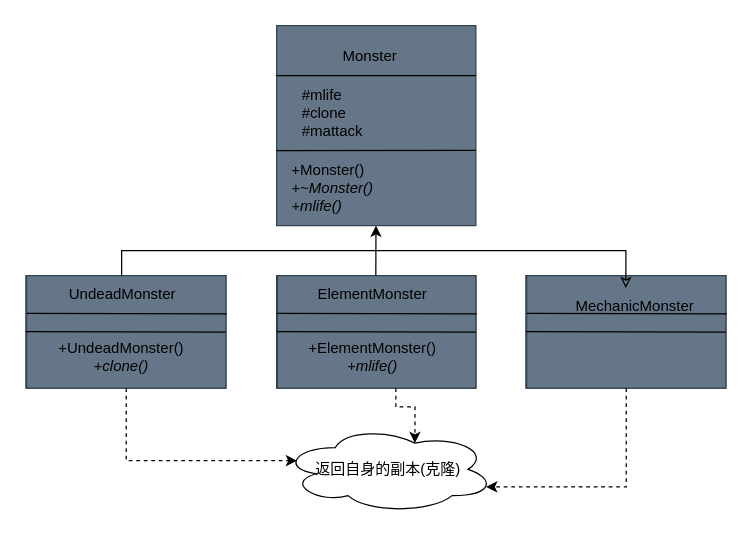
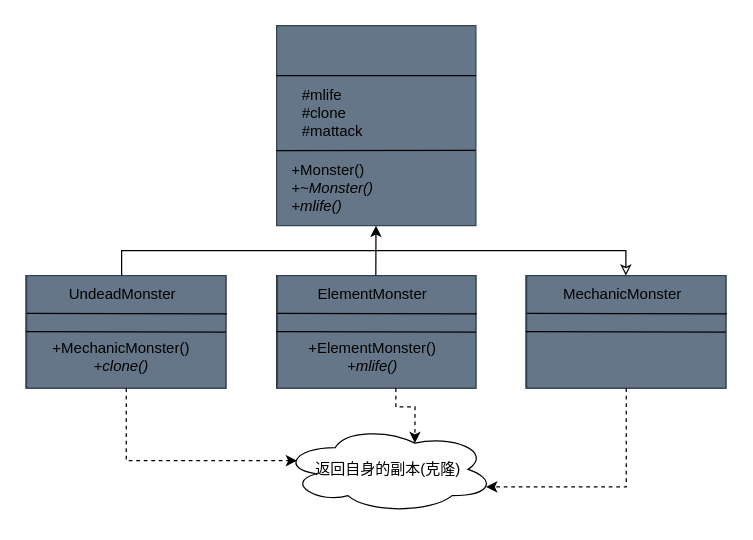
  <mxCell id="0" />
  <mxCell id="1" parent="0" />
  <mxCell id="2" value="" style="group" vertex="1" connectable="0" parent="1"><mxGeometry x="20" y="220" width="160" height="90" as="geometry" /></mxCell>
  <mxCell id="3" value="" style="group;fillColor=#eeeeee;strokeColor=#36393d;container=0;" vertex="1" connectable="0" parent="2"><mxGeometry width="160" height="90" as="geometry" /></mxCell>
  <mxCell id="4" value="" style="whiteSpace=wrap;html=1;fillColor=#647687;strokeColor=#314354;fontColor=#ffffff;" vertex="1" parent="2"><mxGeometry x="0.637" width="159.363" height="90" as="geometry" /></mxCell>
  <mxCell id="5" value="" style="edgeStyle=none;orthogonalLoop=1;jettySize=auto;html=1;endArrow=none;endFill=0;entryX=1.004;entryY=0.341;entryDx=0;entryDy=0;entryPerimeter=0;rounded=0;" edge="1" parent="2" target="4"><mxGeometry width="100" relative="1" as="geometry"><mxPoint x="0.637" y="30.23" as="sourcePoint" /><mxPoint x="128.0" y="30" as="targetPoint" /><Array as="points" /></mxGeometry></mxCell>
  <mxCell id="6" value="" style="edgeStyle=none;orthogonalLoop=1;jettySize=auto;html=1;endArrow=none;endFill=0;entryX=1.004;entryY=0.341;entryDx=0;entryDy=0;entryPerimeter=0;rounded=0;" edge="1" parent="2"><mxGeometry width="100" relative="1" as="geometry"><mxPoint y="44.77" as="sourcePoint" /><mxPoint x="160" y="45.23" as="targetPoint" /><Array as="points" /></mxGeometry></mxCell>
  <mxCell id="7" value="UndeadMonster" style="text;html=1;align=center;verticalAlign=middle;resizable=0;points=[];autosize=1;strokeColor=none;fillColor=none;" vertex="1" parent="2"><mxGeometry x="21.567" width="110" height="30" as="geometry" /></mxCell>
- <mxCell id="8" value="+UndeadMonster()&lt;br&gt;&lt;i&gt;+clone()&lt;/i&gt;" style="text;html=1;align=center;verticalAlign=middle;resizable=0;points=[];autosize=1;strokeColor=none;fillColor=none;" vertex="1" parent="2"><mxGeometry x="16.255" y="45" width="120" height="40" as="geometry" /></mxCell>
+ <mxCell id="8" value="+MechanicMonster()&lt;br&gt;&lt;i&gt;+clone()&lt;/i&gt;" style="text;html=1;align=center;verticalAlign=middle;resizable=0;points=[];autosize=1;strokeColor=none;fillColor=none;" vertex="1" parent="2"><mxGeometry x="16.255" y="45" width="120" height="40" as="geometry" /></mxCell>
  <mxCell id="9" value="" style="group" vertex="1" connectable="0" parent="1"><mxGeometry x="220.6" y="220" width="159.4" height="90" as="geometry" /></mxCell>
  <mxCell id="10" value="" style="group;fillColor=#eeeeee;strokeColor=#36393d;container=0;" vertex="1" connectable="0" parent="9"><mxGeometry width="159.4" height="90" as="geometry" /></mxCell>
  <mxCell id="11" value="" style="whiteSpace=wrap;html=1;fillColor=#647687;strokeColor=#314354;fontColor=#ffffff;" vertex="1" parent="9"><mxGeometry x="0.635" width="158.765" height="90" as="geometry" /></mxCell>
  <mxCell id="12" value="" style="edgeStyle=none;orthogonalLoop=1;jettySize=auto;html=1;endArrow=none;endFill=0;entryX=1.004;entryY=0.341;entryDx=0;entryDy=0;entryPerimeter=0;rounded=0;" edge="1" parent="9" target="11"><mxGeometry width="100" relative="1" as="geometry"><mxPoint x="0.635" y="30.23" as="sourcePoint" /><mxPoint x="127.52" y="30" as="targetPoint" /><Array as="points" /></mxGeometry></mxCell>
  <mxCell id="13" value="" style="edgeStyle=none;orthogonalLoop=1;jettySize=auto;html=1;endArrow=none;endFill=0;entryX=1.004;entryY=0.341;entryDx=0;entryDy=0;entryPerimeter=0;rounded=0;" edge="1" parent="9"><mxGeometry width="100" relative="1" as="geometry"><mxPoint y="44.77" as="sourcePoint" /><mxPoint x="159.4" y="45.23" as="targetPoint" /><Array as="points" /></mxGeometry></mxCell>
  <mxCell id="14" value="ElementMonster" style="text;html=1;align=center;verticalAlign=middle;resizable=0;points=[];autosize=1;strokeColor=none;fillColor=none;" vertex="1" parent="9"><mxGeometry x="21.486" width="110" height="30" as="geometry" /></mxCell>
  <mxCell id="15" value="+ElementMonster()&lt;br&gt;&lt;i&gt;+mlife()&lt;/i&gt;" style="text;html=1;align=center;verticalAlign=middle;resizable=0;points=[];autosize=1;strokeColor=none;fillColor=none;" vertex="1" parent="9"><mxGeometry x="11.194" y="45" width="130" height="40" as="geometry" /></mxCell>
  <mxCell id="16" value="" style="group" vertex="1" connectable="0" parent="1"><mxGeometry x="420" y="220" width="160" height="90" as="geometry" /></mxCell>
  <mxCell id="17" value="" style="group;fillColor=#eeeeee;strokeColor=#36393d;container=0;" vertex="1" connectable="0" parent="16"><mxGeometry width="160" height="90" as="geometry" /></mxCell>
  <mxCell id="18" value="" style="whiteSpace=wrap;html=1;fillColor=#647687;strokeColor=#314354;fontColor=#ffffff;" vertex="1" parent="16"><mxGeometry x="0.637" width="159.363" height="90" as="geometry" /></mxCell>
  <mxCell id="19" value="" style="edgeStyle=none;orthogonalLoop=1;jettySize=auto;html=1;endArrow=none;endFill=0;entryX=1.004;entryY=0.341;entryDx=0;entryDy=0;entryPerimeter=0;rounded=0;" edge="1" parent="16" target="18"><mxGeometry width="100" relative="1" as="geometry"><mxPoint x="0.637" y="30.23" as="sourcePoint" /><mxPoint x="128.0" y="30" as="targetPoint" /><Array as="points" /></mxGeometry></mxCell>
  <mxCell id="20" value="" style="edgeStyle=none;orthogonalLoop=1;jettySize=auto;html=1;endArrow=none;endFill=0;entryX=1.004;entryY=0.341;entryDx=0;entryDy=0;entryPerimeter=0;rounded=0;" edge="1" parent="16"><mxGeometry width="100" relative="1" as="geometry"><mxPoint y="44.77" as="sourcePoint" /><mxPoint x="160" y="45.23" as="targetPoint" /><Array as="points" /></mxGeometry></mxCell>
- <mxCell id="21" value="MechanicMonster" style="text;html=1;align=center;verticalAlign=middle;resizable=0;points=[];autosize=1;strokeColor=none;fillColor=none;" vertex="1" parent="16"><mxGeometry x="26.567" y="10" width="120" height="30" as="geometry" /></mxCell>
+ <mxCell id="21" value="MechanicMonster" style="text;html=1;align=center;verticalAlign=middle;resizable=0;points=[];autosize=1;strokeColor=none;fillColor=none;" vertex="1" parent="16"><mxGeometry x="16.567" width="120" height="30" as="geometry" /></mxCell>
  <mxCell id="22" value="" style="whiteSpace=wrap;html=1;fillColor=#647687;strokeColor=#314354;fontColor=#ffffff;" vertex="1" parent="1"><mxGeometry x="220.6" y="20" width="159.4" height="160" as="geometry" /></mxCell>
  <mxCell id="23" value="" style="edgeStyle=none;orthogonalLoop=1;jettySize=auto;html=1;endArrow=none;endFill=0;entryX=1;entryY=0.25;entryDx=0;entryDy=0;rounded=0;exitX=0;exitY=0.25;exitDx=0;exitDy=0;" edge="1" parent="1" target="22" source="22"><mxGeometry width="100" relative="1" as="geometry"><mxPoint x="220.6" y="120.23" as="sourcePoint" /><mxPoint x="340.48" y="120" as="targetPoint" /><Array as="points" /></mxGeometry></mxCell>
  <mxCell id="24" value="" style="edgeStyle=none;orthogonalLoop=1;jettySize=auto;html=1;endArrow=none;endFill=0;entryX=0.999;entryY=0.624;entryDx=0;entryDy=0;entryPerimeter=0;rounded=0;" edge="1" parent="1" target="22"><mxGeometry width="100" relative="1" as="geometry"><mxPoint x="220.6" y="120" as="sourcePoint" /><mxPoint x="371.2" y="120.46" as="targetPoint" /><Array as="points" /></mxGeometry></mxCell>
- <mxCell id="25" value="Monster" style="text;html=1;align=center;verticalAlign=middle;resizable=0;points=[];autosize=1;strokeColor=none;fillColor=none;" vertex="1" parent="1"><mxGeometry x="260.3" y="30" width="70" height="30" as="geometry" /></mxCell>
  <mxCell id="26" value="&lt;div style=&quot;text-align: left;&quot;&gt;&lt;span style=&quot;background-color: initial;&quot;&gt;#mlife&lt;/span&gt;&lt;/div&gt;&lt;div style=&quot;text-align: left;&quot;&gt;&lt;span style=&quot;background-color: initial;&quot;&gt;#clone&lt;/span&gt;&lt;/div&gt;&lt;div style=&quot;text-align: left;&quot;&gt;&lt;span style=&quot;background-color: initial;&quot;&gt;#mattack&lt;/span&gt;&lt;/div&gt;" style="text;html=1;align=center;verticalAlign=middle;resizable=0;points=[];autosize=1;strokeColor=none;fillColor=none;" vertex="1" parent="1"><mxGeometry x="230" y="60" width="70" height="60" as="geometry" /></mxCell>
  <mxCell id="27" value="&lt;div style=&quot;text-align: left;&quot;&gt;+Monster()&lt;/div&gt;&lt;span style=&quot;&quot;&gt;&lt;i&gt;&lt;div style=&quot;text-align: left;&quot;&gt;&lt;span style=&quot;background-color: initial;&quot;&gt;+~Monster()&lt;/span&gt;&lt;/div&gt;&lt;div style=&quot;text-align: left;&quot;&gt;&lt;span style=&quot;background-color: initial;&quot;&gt;+mlife()&lt;/span&gt;&lt;/div&gt;&lt;/i&gt;&lt;/span&gt;" style="text;html=1;align=center;verticalAlign=middle;resizable=0;points=[];autosize=1;strokeColor=none;fillColor=none;" vertex="1" parent="1"><mxGeometry x="220" y="120" width="90" height="60" as="geometry" /></mxCell>
  <mxCell id="28" style="edgeStyle=none;html=1;exitX=0.526;exitY=-0.005;exitDx=0;exitDy=0;exitPerimeter=0;" edge="1" parent="1" source="14" target="22"><mxGeometry relative="1" as="geometry"><Array as="points"><mxPoint x="300" y="210" /></Array></mxGeometry></mxCell>
  <mxCell id="29" style="edgeStyle=orthogonalEdgeStyle;html=1;endArrow=classic;endFill=0;rounded=0;" edge="1" parent="1" source="7" target="21"><mxGeometry relative="1" as="geometry"><mxPoint x="300" y="200" as="targetPoint" /><Array as="points"><mxPoint x="97" y="200" /><mxPoint x="500" y="200" /></Array></mxGeometry></mxCell>
  <mxCell id="30" value="返回自身的副本(克隆)" style="ellipse;shape=cloud;whiteSpace=wrap;html=1;" vertex="1" parent="1"><mxGeometry x="225" y="340" width="170" height="70" as="geometry" /></mxCell>
  <mxCell id="31" style="edgeStyle=orthogonalEdgeStyle;rounded=0;html=1;entryX=0.625;entryY=0.2;entryDx=0;entryDy=0;entryPerimeter=0;endArrow=classic;endFill=1;dashed=1;" edge="1" parent="1" source="11" target="30"><mxGeometry relative="1" as="geometry"><Array as="points"><mxPoint x="316" y="325" /></Array></mxGeometry></mxCell>
  <mxCell id="32" style="edgeStyle=orthogonalEdgeStyle;rounded=0;html=1;entryX=0.96;entryY=0.7;entryDx=0;entryDy=0;entryPerimeter=0;dashed=1;endArrow=classic;endFill=1;" edge="1" parent="1" source="18" target="30"><mxGeometry relative="1" as="geometry"><Array as="points"><mxPoint x="500" y="389" /></Array></mxGeometry></mxCell>
  <mxCell id="33" style="edgeStyle=orthogonalEdgeStyle;rounded=0;html=1;entryX=0.07;entryY=0.4;entryDx=0;entryDy=0;entryPerimeter=0;dashed=1;endArrow=classic;endFill=1;" edge="1" parent="1" source="4" target="30"><mxGeometry relative="1" as="geometry"><Array as="points"><mxPoint x="100" y="368" /></Array></mxGeometry></mxCell>
